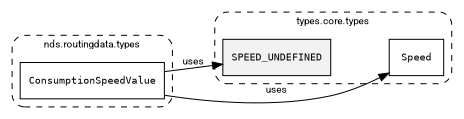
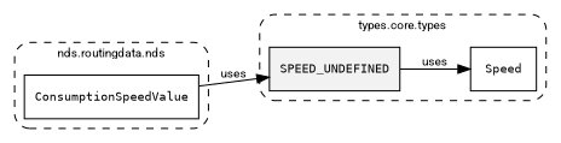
  digraph {
    fontname=Roboto
    fontsize=10
    rankdir=LR
    node [fontname=Roboto fontsize=10 shape=box]
    edge [fontname=Roboto fontsize=10]
    n1 [fillcolor="#0000000D" label=<<font face="monospace"><table align="center" border="0" cellspacing="0" cellpadding="0"><tr><td href="../../../content/packages/nds.core.types.html#Constant-SPEED_UNDEFINED" title="Constant defined in nds.core.types">SPEED_UNDEFINED</td></tr></table></font>> style=filled]
    n2 [label=<<font face="monospace"><table align="center" border="0" cellspacing="0" cellpadding="0"><tr><td href="../../../content/packages/nds.core.types.html#Subtype-Speed" title="Subtype defined in nds.core.types">Speed</td></tr></table></font>>]
    n3 [label=<<font face="monospace"><table align="center" border="0" cellspacing="0" cellpadding="0"><tr><td href="../../../content/packages/nds.routingdata.types.html#Structure-ConsumptionSpeedValue" title="Structure defined in nds.routingdata.types">ConsumptionSpeedValue</td></tr></table></font>>]
    subgraph cluster_1 {
      label="types.core.types"
      style="dashed, rounded"
      n1
      n2
    }
    subgraph cluster_2 {
-     label="nds.routingdata.types"
+     label="nds.routingdata.nds"
      style="dashed, rounded"
      n3
    }
-   n3 -> n2 [label=uses]
+   n1 -> n2 [label=uses]
    n3 -> n1 [label=uses]
  }
